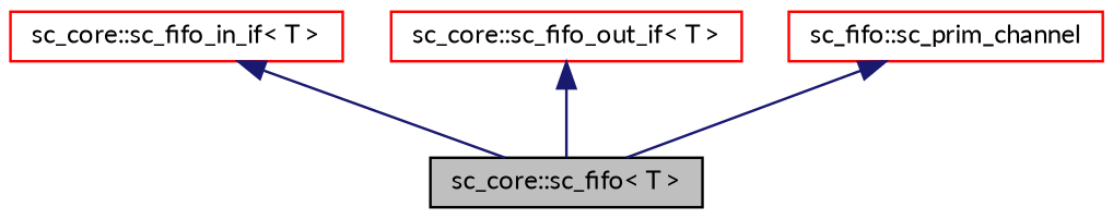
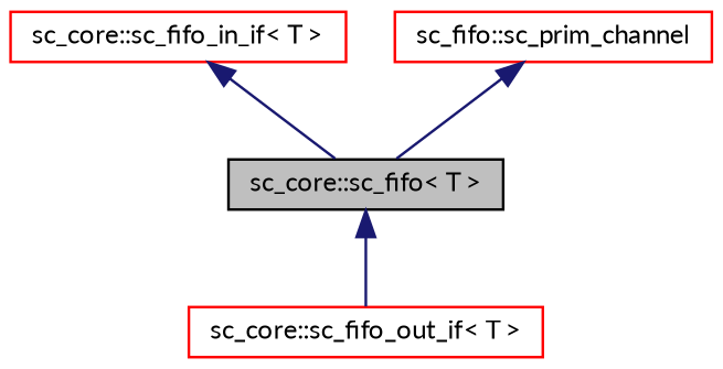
  digraph {
    fontname=Lato
    node [color=red fillcolor=white fontname=Lato fontsize=10 shape=record style=filled]
    edge [color=midnightblue dir=back fontname=Lato fontsize=10 labelfontname=FreeSans labelfontsize=10 style=solid]
    n1 [color=black fillcolor=grey75 fontcolor=black height=0.2 label="sc_core::sc_fifo\< T \>" width=0.4]
    n2 [height=0.2 label="sc_core::sc_fifo_in_if\< T \>" width=0.4]
    n3 [height=0.2 label="sc_core::sc_fifo_out_if\< T \>" width=0.4]
    n4 [height=0.2 label="sc_fifo::sc_prim_channel" width=0.4]
    n2 -> n1
-   n3 -> n1
+   n1 -> n3
    n4 -> n1
  }
